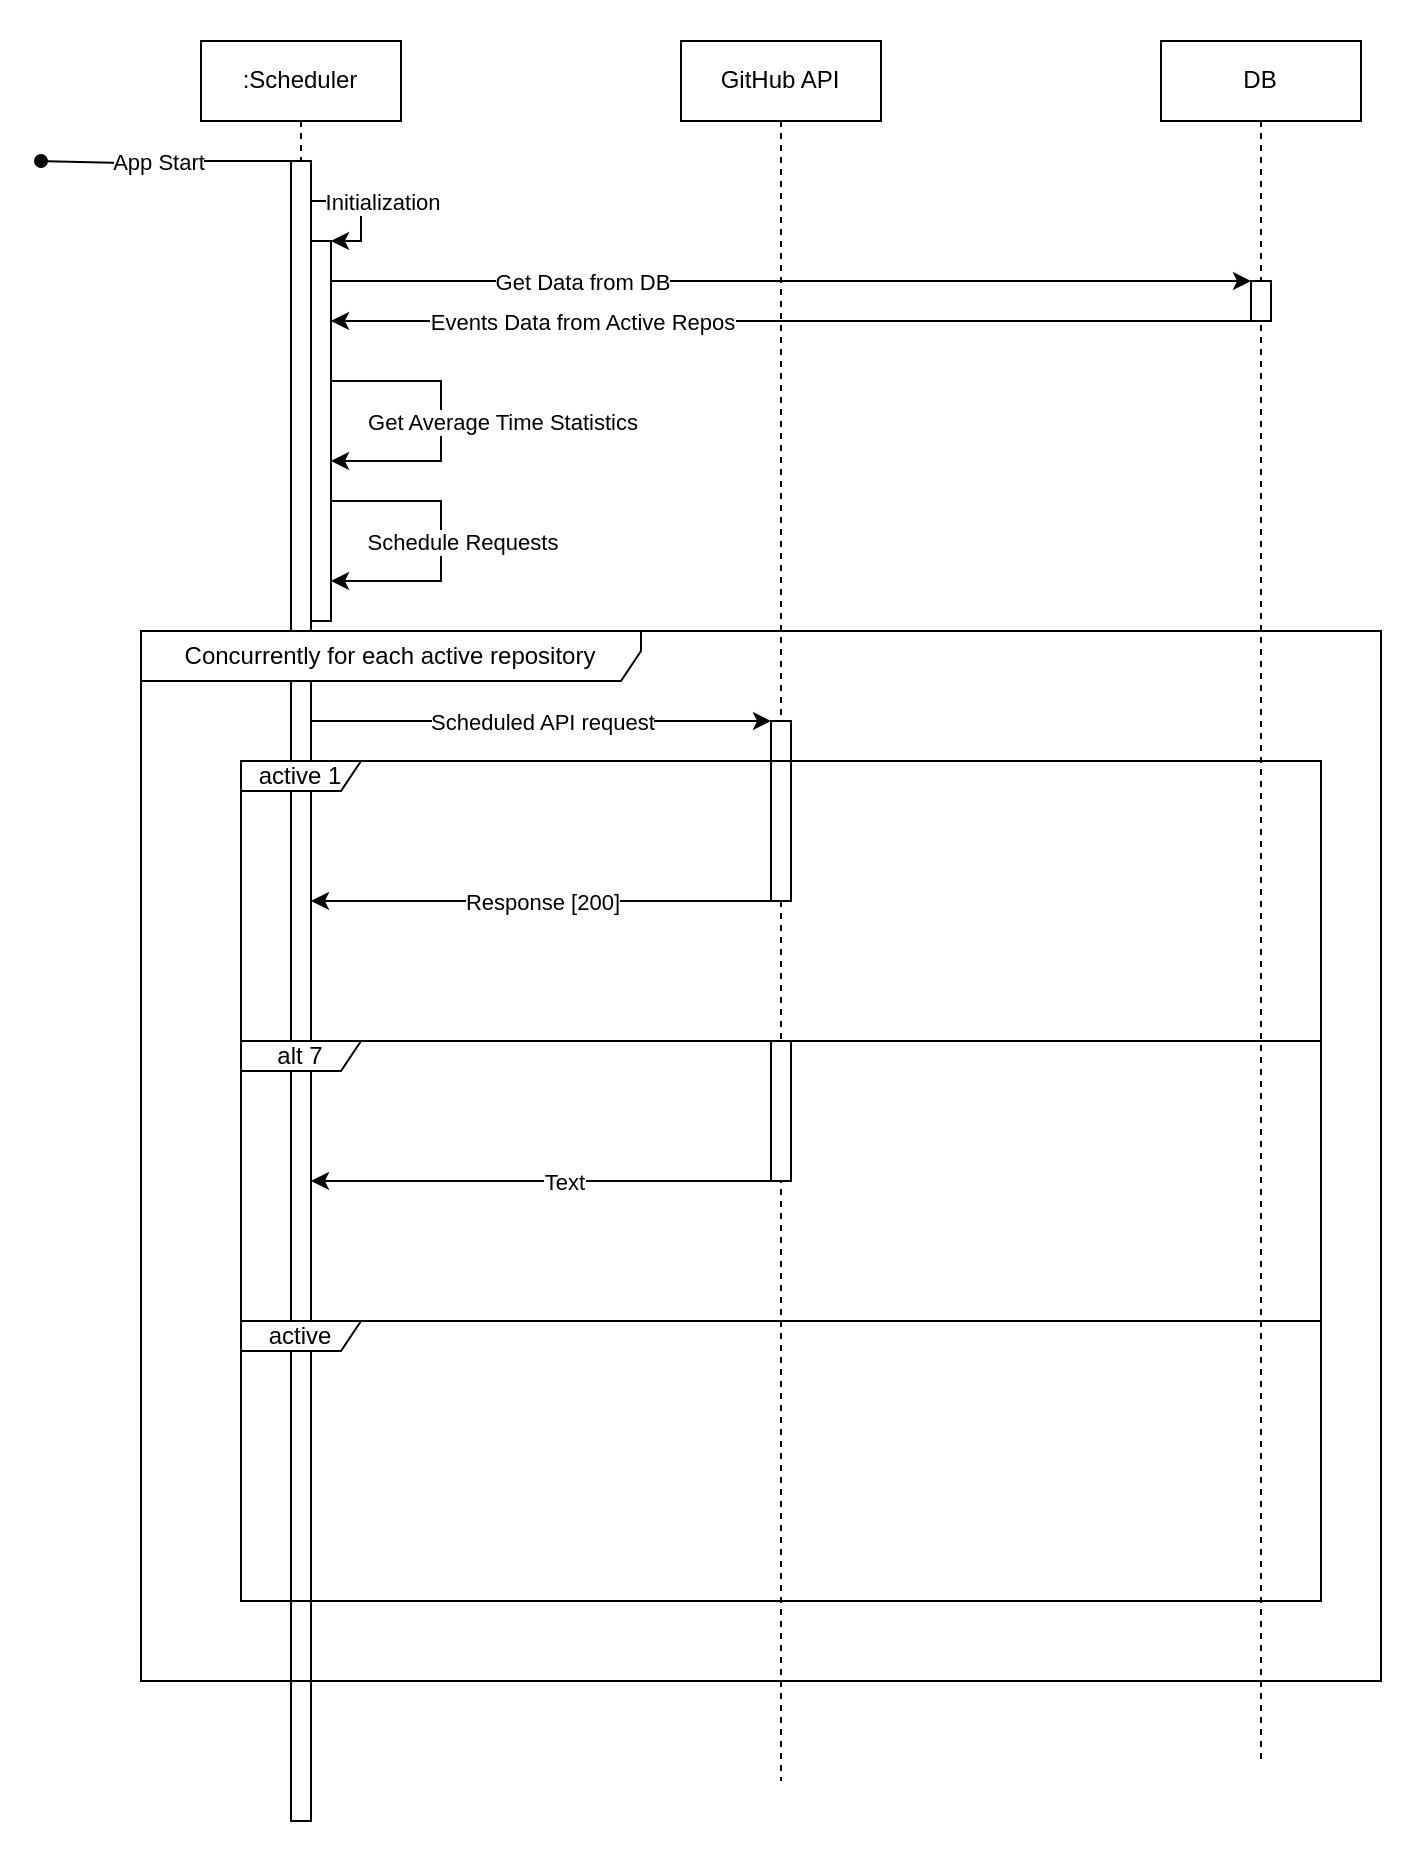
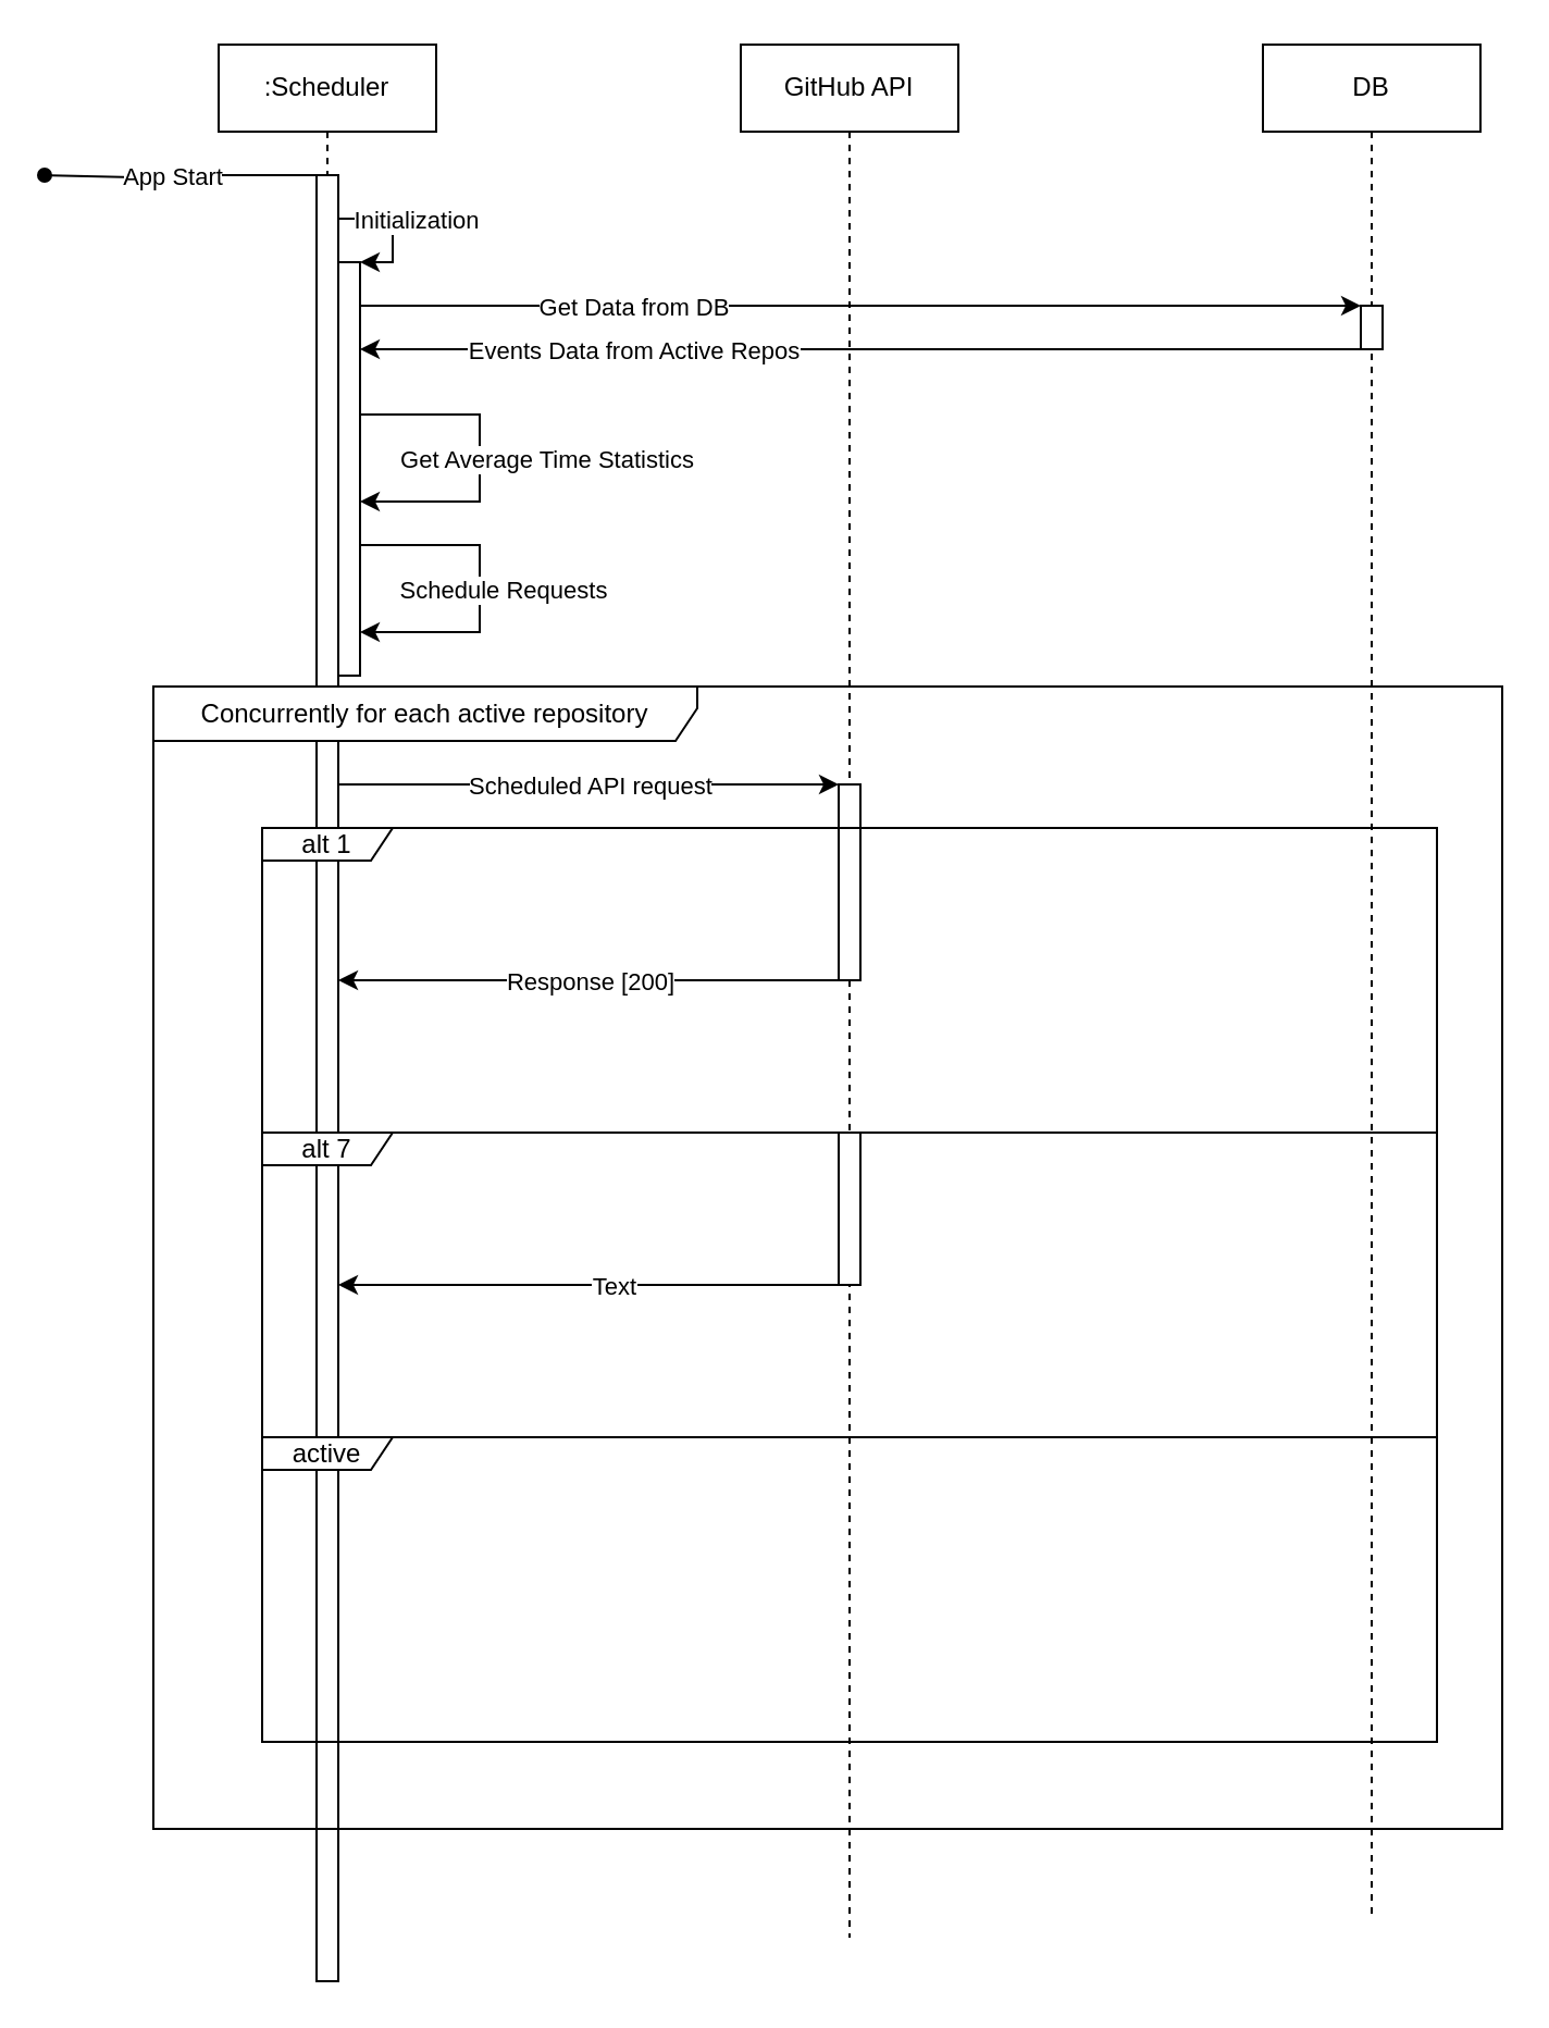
  <mxCell id="0" />
  <mxCell id="1" value="lifetime_lines" style="" parent="0" />
  <mxCell id="2" value="DB" style="shape=umlLifeline;perimeter=lifelinePerimeter;whiteSpace=wrap;html=1;container=1;dropTarget=0;collapsible=0;recursiveResize=0;outlineConnect=0;portConstraint=eastwest;newEdgeStyle={&quot;curved&quot;:0,&quot;rounded&quot;:0};" vertex="1" parent="1"><mxGeometry x="580" y="20" width="100" height="860" as="geometry" /></mxCell>
  <mxCell id="3" value="" style="html=1;points=[[0,0,0,0,5],[0,1,0,0,-5],[1,0,0,0,5],[1,1,0,0,-5]];perimeter=orthogonalPerimeter;outlineConnect=0;targetShapes=umlLifeline;portConstraint=eastwest;newEdgeStyle={&quot;curved&quot;:0,&quot;rounded&quot;:0};" vertex="1" parent="2"><mxGeometry x="45" y="120" width="10" height="20" as="geometry" /></mxCell>
  <mxCell id="4" value="GitHub API" style="shape=umlLifeline;perimeter=lifelinePerimeter;whiteSpace=wrap;html=1;container=1;dropTarget=0;collapsible=0;recursiveResize=0;outlineConnect=0;portConstraint=eastwest;newEdgeStyle={&quot;curved&quot;:0,&quot;rounded&quot;:0};" vertex="1" parent="1"><mxGeometry x="340" y="20" width="100" height="870" as="geometry" /></mxCell>
  <mxCell id="5" value="" style="html=1;points=[[0,0,0,0,5],[0,1,0,0,-5],[1,0,0,0,5],[1,1,0,0,-5]];perimeter=orthogonalPerimeter;outlineConnect=0;targetShapes=umlLifeline;portConstraint=eastwest;newEdgeStyle={&quot;curved&quot;:0,&quot;rounded&quot;:0};" vertex="1" parent="4"><mxGeometry x="45" y="340" width="10" height="90" as="geometry" /></mxCell>
  <mxCell id="6" value=":Scheduler" style="shape=umlLifeline;perimeter=lifelinePerimeter;whiteSpace=wrap;html=1;container=1;dropTarget=0;collapsible=0;recursiveResize=0;outlineConnect=0;portConstraint=eastwest;newEdgeStyle={&quot;curved&quot;:0,&quot;rounded&quot;:0};" vertex="1" parent="1"><mxGeometry x="100" y="20" width="100" height="580" as="geometry" /></mxCell>
  <mxCell id="7" value="" style="html=1;points=[[0,0,0,0,5],[0,1,0,0,-5],[1,0,0,0,5],[1,1,0,0,-5]];perimeter=orthogonalPerimeter;outlineConnect=0;targetShapes=umlLifeline;portConstraint=eastwest;newEdgeStyle={&quot;curved&quot;:0,&quot;rounded&quot;:0};" vertex="1" parent="6"><mxGeometry x="55" y="100" width="10" height="190" as="geometry" /></mxCell>
  <mxCell id="8" style="edgeStyle=orthogonalEdgeStyle;rounded=0;orthogonalLoop=1;jettySize=auto;html=1;curved=0;" edge="1" parent="6" source="21" target="7"><mxGeometry relative="1" as="geometry"><mxPoint x="130" y="80" as="targetPoint" /><Array as="points"><mxPoint x="80" y="80" /><mxPoint x="80" y="100" /></Array></mxGeometry></mxCell>
  <mxCell id="9" value="Initialization" style="edgeLabel;html=1;align=center;verticalAlign=middle;resizable=0;points=[];" vertex="1" connectable="0" parent="8"><mxGeometry x="-0.337" y="-1" relative="1" as="geometry"><mxPoint x="15" y="-1" as="offset" /></mxGeometry></mxCell>
  <mxCell id="10" style="edgeStyle=orthogonalEdgeStyle;rounded=0;orthogonalLoop=1;jettySize=auto;html=1;curved=0;" edge="1" parent="6" target="7"><mxGeometry relative="1" as="geometry"><mxPoint x="65" y="170" as="sourcePoint" /><mxPoint x="65" y="180" as="targetPoint" /><Array as="points"><mxPoint x="120" y="170" /><mxPoint x="120" y="210" /></Array></mxGeometry></mxCell>
  <mxCell id="11" value="Get Average Time Statistics" style="edgeLabel;html=1;align=center;verticalAlign=middle;resizable=0;points=[];" vertex="1" connectable="0" parent="10"><mxGeometry x="0.005" y="1" relative="1" as="geometry"><mxPoint x="29" as="offset" /></mxGeometry></mxCell>
  <mxCell id="12" style="edgeStyle=orthogonalEdgeStyle;rounded=0;orthogonalLoop=1;jettySize=auto;html=1;curved=0;elbow=vertical;" edge="1" parent="6"><mxGeometry relative="1" as="geometry"><mxPoint x="65" y="250" as="sourcePoint" /><mxPoint x="65" y="270" as="targetPoint" /><Array as="points"><mxPoint x="65" y="230" /><mxPoint x="120" y="230" /><mxPoint x="120" y="270" /></Array></mxGeometry></mxCell>
  <mxCell id="13" value="Schedule Requests" style="edgeLabel;html=1;align=center;verticalAlign=middle;resizable=0;points=[];" vertex="1" connectable="0" parent="12"><mxGeometry x="0.159" relative="1" as="geometry"><mxPoint x="10" y="-4" as="offset" /></mxGeometry></mxCell>
  <mxCell id="14" value="general" parent="0" />
  <mxCell id="15" style="edgeStyle=orthogonalEdgeStyle;rounded=0;orthogonalLoop=1;jettySize=auto;html=1;curved=0;endArrow=oval;endFill=1;" edge="1" parent="14" source="6"><mxGeometry relative="1" as="geometry"><mxPoint x="20" y="80" as="targetPoint" /><Array as="points"><mxPoint x="61" y="80" /><mxPoint x="20" y="81" /></Array></mxGeometry></mxCell>
  <mxCell id="16" value="App Start" style="edgeLabel;html=1;align=center;verticalAlign=middle;resizable=0;points=[];" vertex="1" connectable="0" parent="15"><mxGeometry x="0.087" relative="1" as="geometry"><mxPoint as="offset" /></mxGeometry></mxCell>
  <mxCell id="17" style="edgeStyle=orthogonalEdgeStyle;rounded=0;orthogonalLoop=1;jettySize=auto;html=1;curved=0;" edge="1" parent="14" source="7" target="3"><mxGeometry relative="1" as="geometry"><mxPoint x="620" y="140" as="targetPoint" /><Array as="points"><mxPoint x="510" y="140" /><mxPoint x="510" y="140" /></Array></mxGeometry></mxCell>
  <mxCell id="18" value="Get Data from DB" style="edgeLabel;html=1;align=center;verticalAlign=middle;resizable=0;points=[];" vertex="1" connectable="0" parent="17"><mxGeometry x="-0.678" y="1" relative="1" as="geometry"><mxPoint x="51" y="1" as="offset" /></mxGeometry></mxCell>
  <mxCell id="19" style="edgeStyle=orthogonalEdgeStyle;rounded=0;orthogonalLoop=1;jettySize=auto;html=1;curved=0;" edge="1" parent="14" source="3" target="7"><mxGeometry relative="1" as="geometry"><Array as="points"><mxPoint x="280" y="160" /><mxPoint x="280" y="160" /></Array></mxGeometry></mxCell>
  <mxCell id="20" value="Events Data from Active Repos" style="edgeLabel;html=1;align=center;verticalAlign=middle;resizable=0;points=[];" vertex="1" connectable="0" parent="19"><mxGeometry x="0.593" y="-1" relative="1" as="geometry"><mxPoint x="31" y="1" as="offset" /></mxGeometry></mxCell>
  <mxCell id="21" value="" style="html=1;points=[[0,0,0,0,5],[0,1,0,0,-5],[1,0,0,0,5],[1,1,0,0,-5]];perimeter=orthogonalPerimeter;outlineConnect=0;targetShapes=umlLifeline;portConstraint=eastwest;newEdgeStyle={&quot;curved&quot;:0,&quot;rounded&quot;:0};" vertex="1" parent="14"><mxGeometry x="145" y="80" width="10" height="830" as="geometry" /></mxCell>
  <mxCell id="22" style="edgeStyle=orthogonalEdgeStyle;rounded=0;orthogonalLoop=1;jettySize=auto;html=1;curved=0;" edge="1" parent="14" source="21" target="5"><mxGeometry relative="1" as="geometry"><mxPoint x="380" y="340" as="targetPoint" /><Array as="points"><mxPoint x="260" y="360" /><mxPoint x="260" y="360" /></Array></mxGeometry></mxCell>
  <mxCell id="23" value="Scheduled API request" style="edgeLabel;html=1;align=center;verticalAlign=middle;resizable=0;points=[];" vertex="1" connectable="0" parent="22"><mxGeometry x="-0.347" relative="1" as="geometry"><mxPoint x="40" as="offset" /></mxGeometry></mxCell>
  <mxCell id="24" style="edgeStyle=orthogonalEdgeStyle;rounded=0;orthogonalLoop=1;jettySize=auto;html=1;curved=0;" edge="1" parent="14" source="26" target="21"><mxGeometry relative="1" as="geometry"><mxPoint x="160" y="590" as="targetPoint" /><mxPoint x="380" y="610" as="sourcePoint" /><Array as="points"><mxPoint x="270" y="590" /><mxPoint x="270" y="590" /></Array></mxGeometry></mxCell>
  <mxCell id="25" value="Text" style="edgeLabel;html=1;align=center;verticalAlign=middle;resizable=0;points=[];" vertex="1" connectable="0" parent="24"><mxGeometry x="0.065" relative="1" as="geometry"><mxPoint x="18" as="offset" /></mxGeometry></mxCell>
  <mxCell id="26" value="" style="html=1;points=[[0,0,0,0,5],[0,1,0,0,-5],[1,0,0,0,5],[1,1,0,0,-5]];perimeter=orthogonalPerimeter;outlineConnect=0;targetShapes=umlLifeline;portConstraint=eastwest;newEdgeStyle={&quot;curved&quot;:0,&quot;rounded&quot;:0};" vertex="1" parent="14"><mxGeometry x="385" y="520" width="10" height="70" as="geometry" /></mxCell>
  <mxCell id="27" value="frames" style="locked=1;" parent="0" />
  <mxCell id="28" value="Concurrently for each active repository" style="shape=umlFrame;whiteSpace=wrap;html=1;pointerEvents=0;width=250;height=25;" vertex="1" parent="27"><mxGeometry x="70" y="315" width="620" height="525" as="geometry" /></mxCell>
- <mxCell id="29" value="active 1" style="shape=umlFrame;whiteSpace=wrap;html=1;pointerEvents=0;width=60;height=15;" vertex="1" parent="27"><mxGeometry x="120" y="380" width="540" height="140" as="geometry" /></mxCell>
+ <mxCell id="29" value="alt 1" style="shape=umlFrame;whiteSpace=wrap;html=1;pointerEvents=0;width=60;height=15;" vertex="1" parent="27"><mxGeometry x="120" y="380" width="540" height="140" as="geometry" /></mxCell>
  <mxCell id="30" value="alt 7" style="shape=umlFrame;whiteSpace=wrap;html=1;pointerEvents=0;width=60;height=15;" vertex="1" parent="27"><mxGeometry x="120" y="520" width="540" height="140" as="geometry" /></mxCell>
  <mxCell id="31" value="active" style="shape=umlFrame;whiteSpace=wrap;html=1;pointerEvents=0;width=60;height=15;" vertex="1" parent="27"><mxGeometry x="120" y="660" width="540" height="140" as="geometry" /></mxCell>
  <mxCell id="32" style="edgeStyle=orthogonalEdgeStyle;rounded=0;orthogonalLoop=1;jettySize=auto;html=1;curved=0;startArrow=classic;startFill=1;endArrow=none;endFill=0;" edge="1" parent="27" source="21" target="5"><mxGeometry relative="1" as="geometry"><Array as="points"><mxPoint x="270" y="450" /><mxPoint x="270" y="450" /></Array></mxGeometry></mxCell>
  <mxCell id="33" value="Response [200]" style="edgeLabel;html=1;align=center;verticalAlign=middle;resizable=0;points=[];" vertex="1" connectable="0" parent="32"><mxGeometry x="0.125" y="2" relative="1" as="geometry"><mxPoint x="-14" y="2" as="offset" /></mxGeometry></mxCell>
